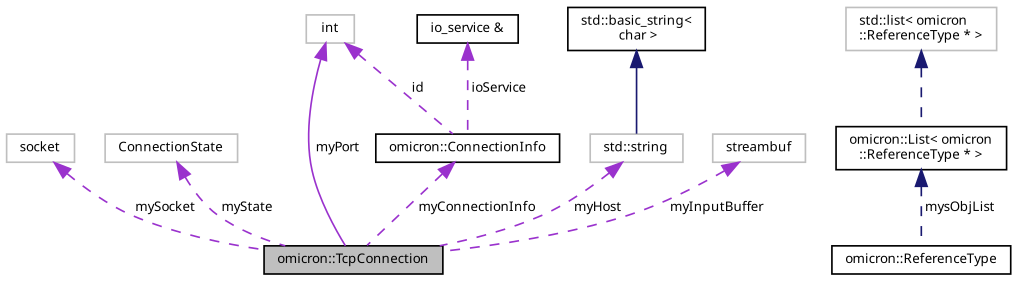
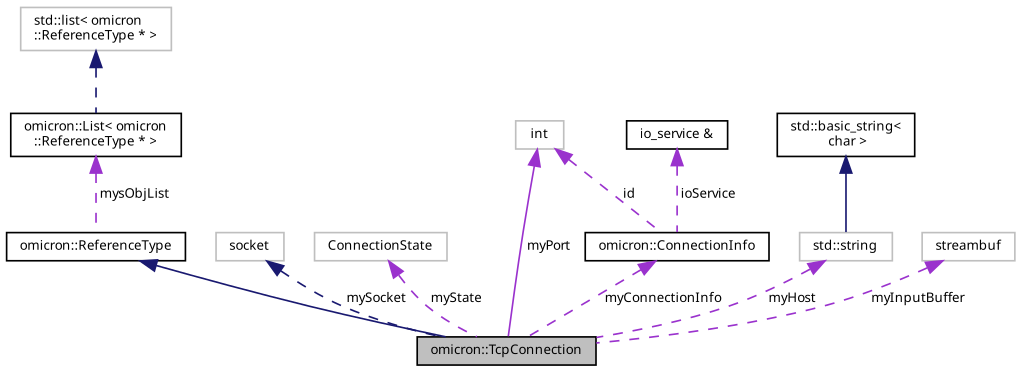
  digraph {
    rankdir=TB
    node [color=black fontname="FreeSans.ttf" fontsize=8 shape=record]
    edge [color=darkorchid3 dir=back fontname="FreeSans.ttf" fontsize=8 labelfontname="FreeSans.ttf" labelfontsize=8 style=dashed]
    n1 [fillcolor=grey75 fontcolor=black height=0.2 label="omicron::TcpConnection" style=filled width=0.4]
    n2 [height=0.2 label="omicron::ReferenceType" width=0.4]
    n3 [height=0.2 label="omicron::List\< omicron\l::ReferenceType * \>" width=0.4]
    n4 [color=grey75 height=0.2 label="std::list\< omicron\l::ReferenceType * \>" width=0.4]
    n5 [color=grey75 height=0.2 label=socket width=0.4]
    n6 [color=grey75 height=0.2 label=ConnectionState width=0.4]
    n7 [height=0.2 label="omicron::ConnectionInfo" width=0.4]
    n8 [color=grey75 height=0.2 label=int width=0.4]
    n9 [height=0.2 label="io_service &" width=0.4]
    n10 [color=grey75 height=0.2 label="std::string" width=0.4]
    n11 [height=0.2 label="std::basic_string\<\l char \>" width=0.4]
    n12 [color=grey75 height=0.2 label=streambuf width=0.4]
-   n3 -> n2 [color=midnightblue label=" mysObjList"]
+   n2 -> n1 [color=midnightblue style=solid]
+   n3 -> n2 [label=" mysObjList"]
    n4 -> n3 [color=midnightblue]
-   n5 -> n1 [label=" mySocket"]
+   n5 -> n1 [color=midnightblue label=" mySocket"]
    n6 -> n1 [label=" myState"]
    n7 -> n1 [label=" myConnectionInfo"]
    n8 -> n1 [label=" myPort" style=solid]
    n8 -> n7 [label=" id"]
    n9 -> n7 [label=" ioService"]
    n10 -> n1 [label=" myHost"]
    n11 -> n10 [color=midnightblue style=solid]
    n12 -> n1 [label=" myInputBuffer"]
  }
